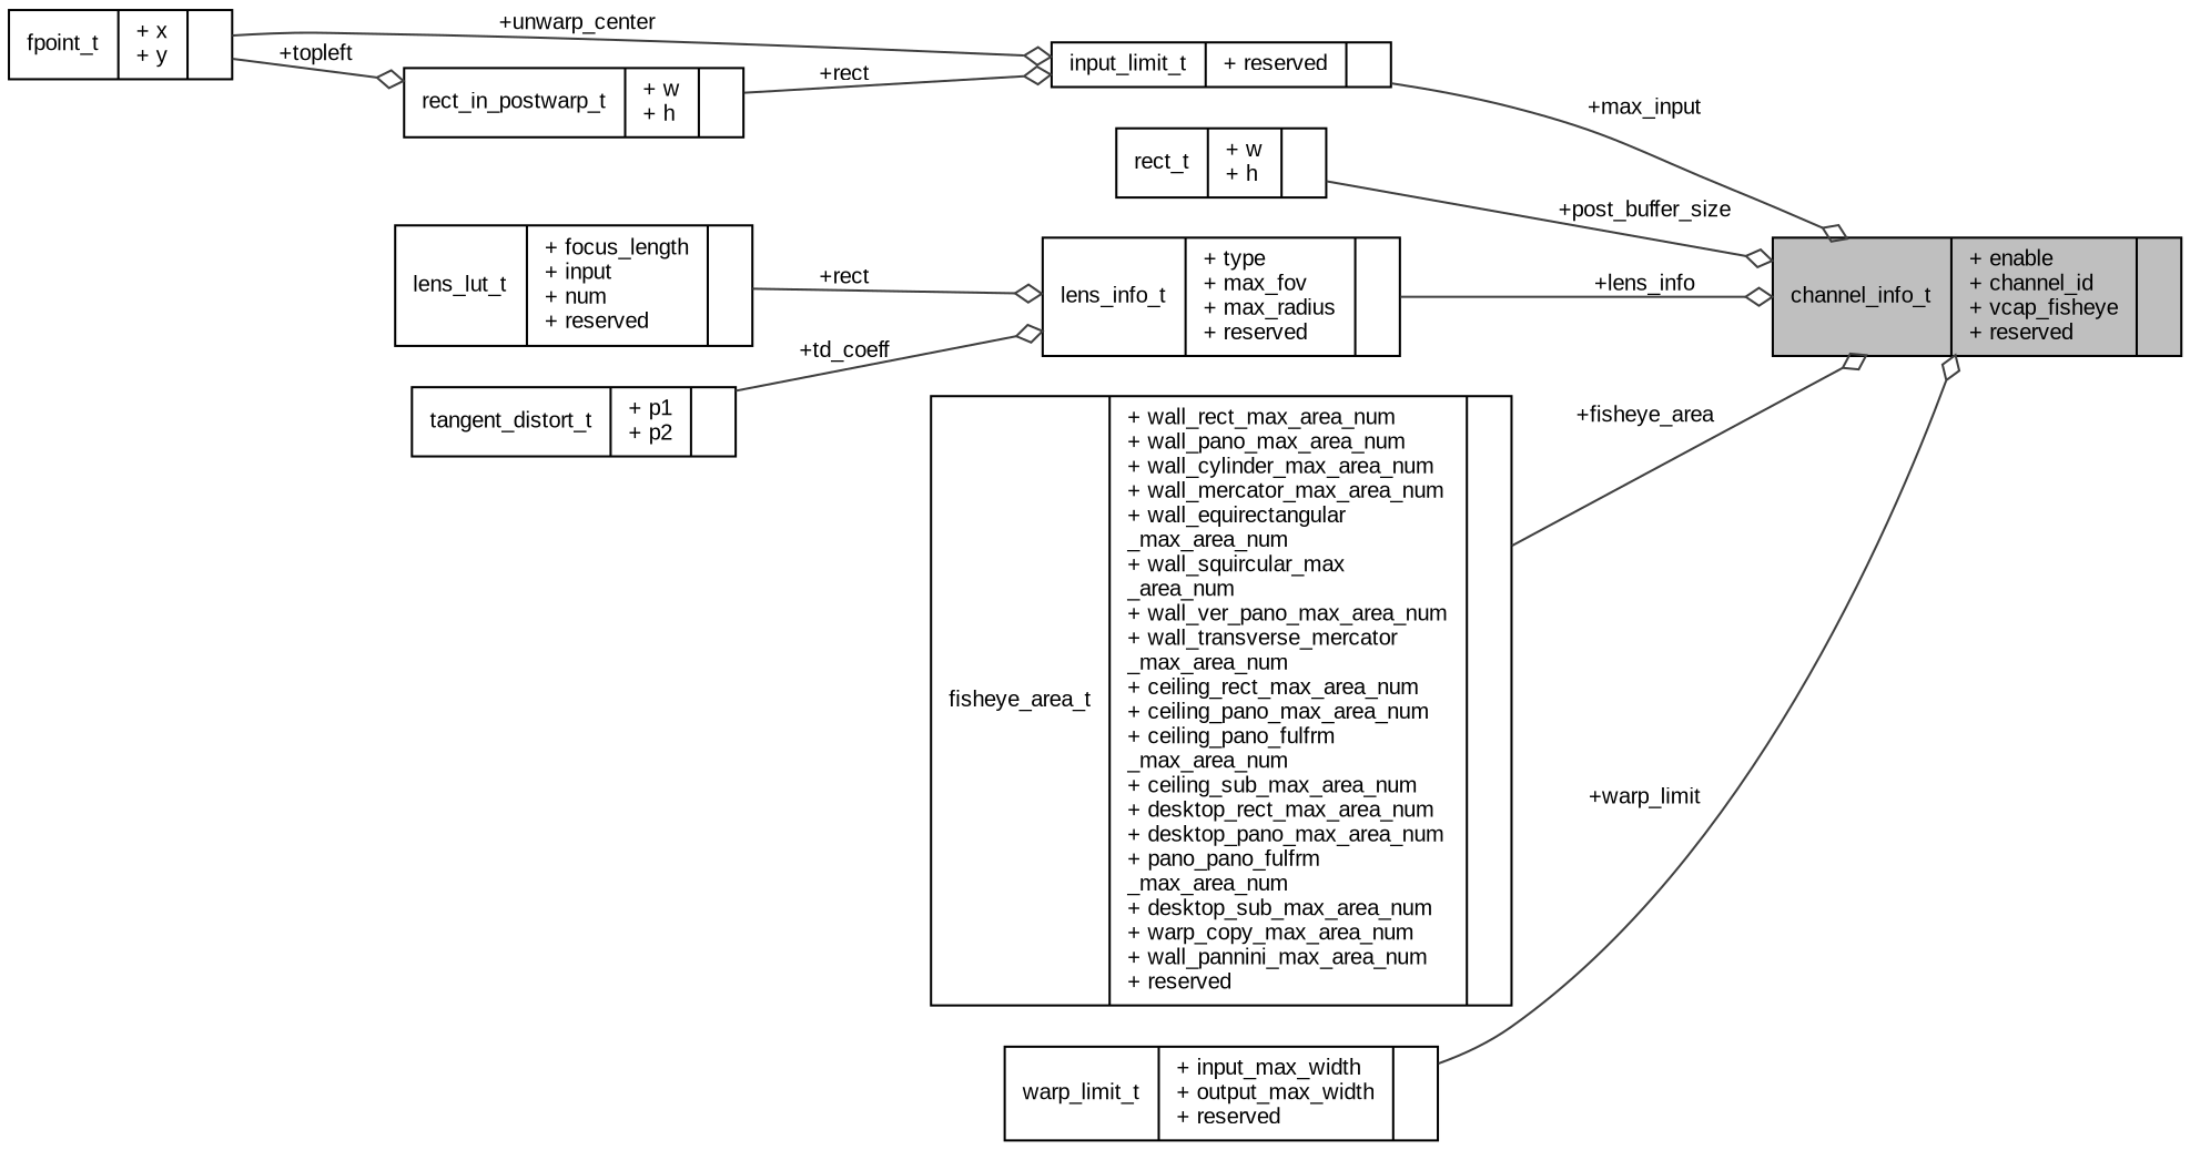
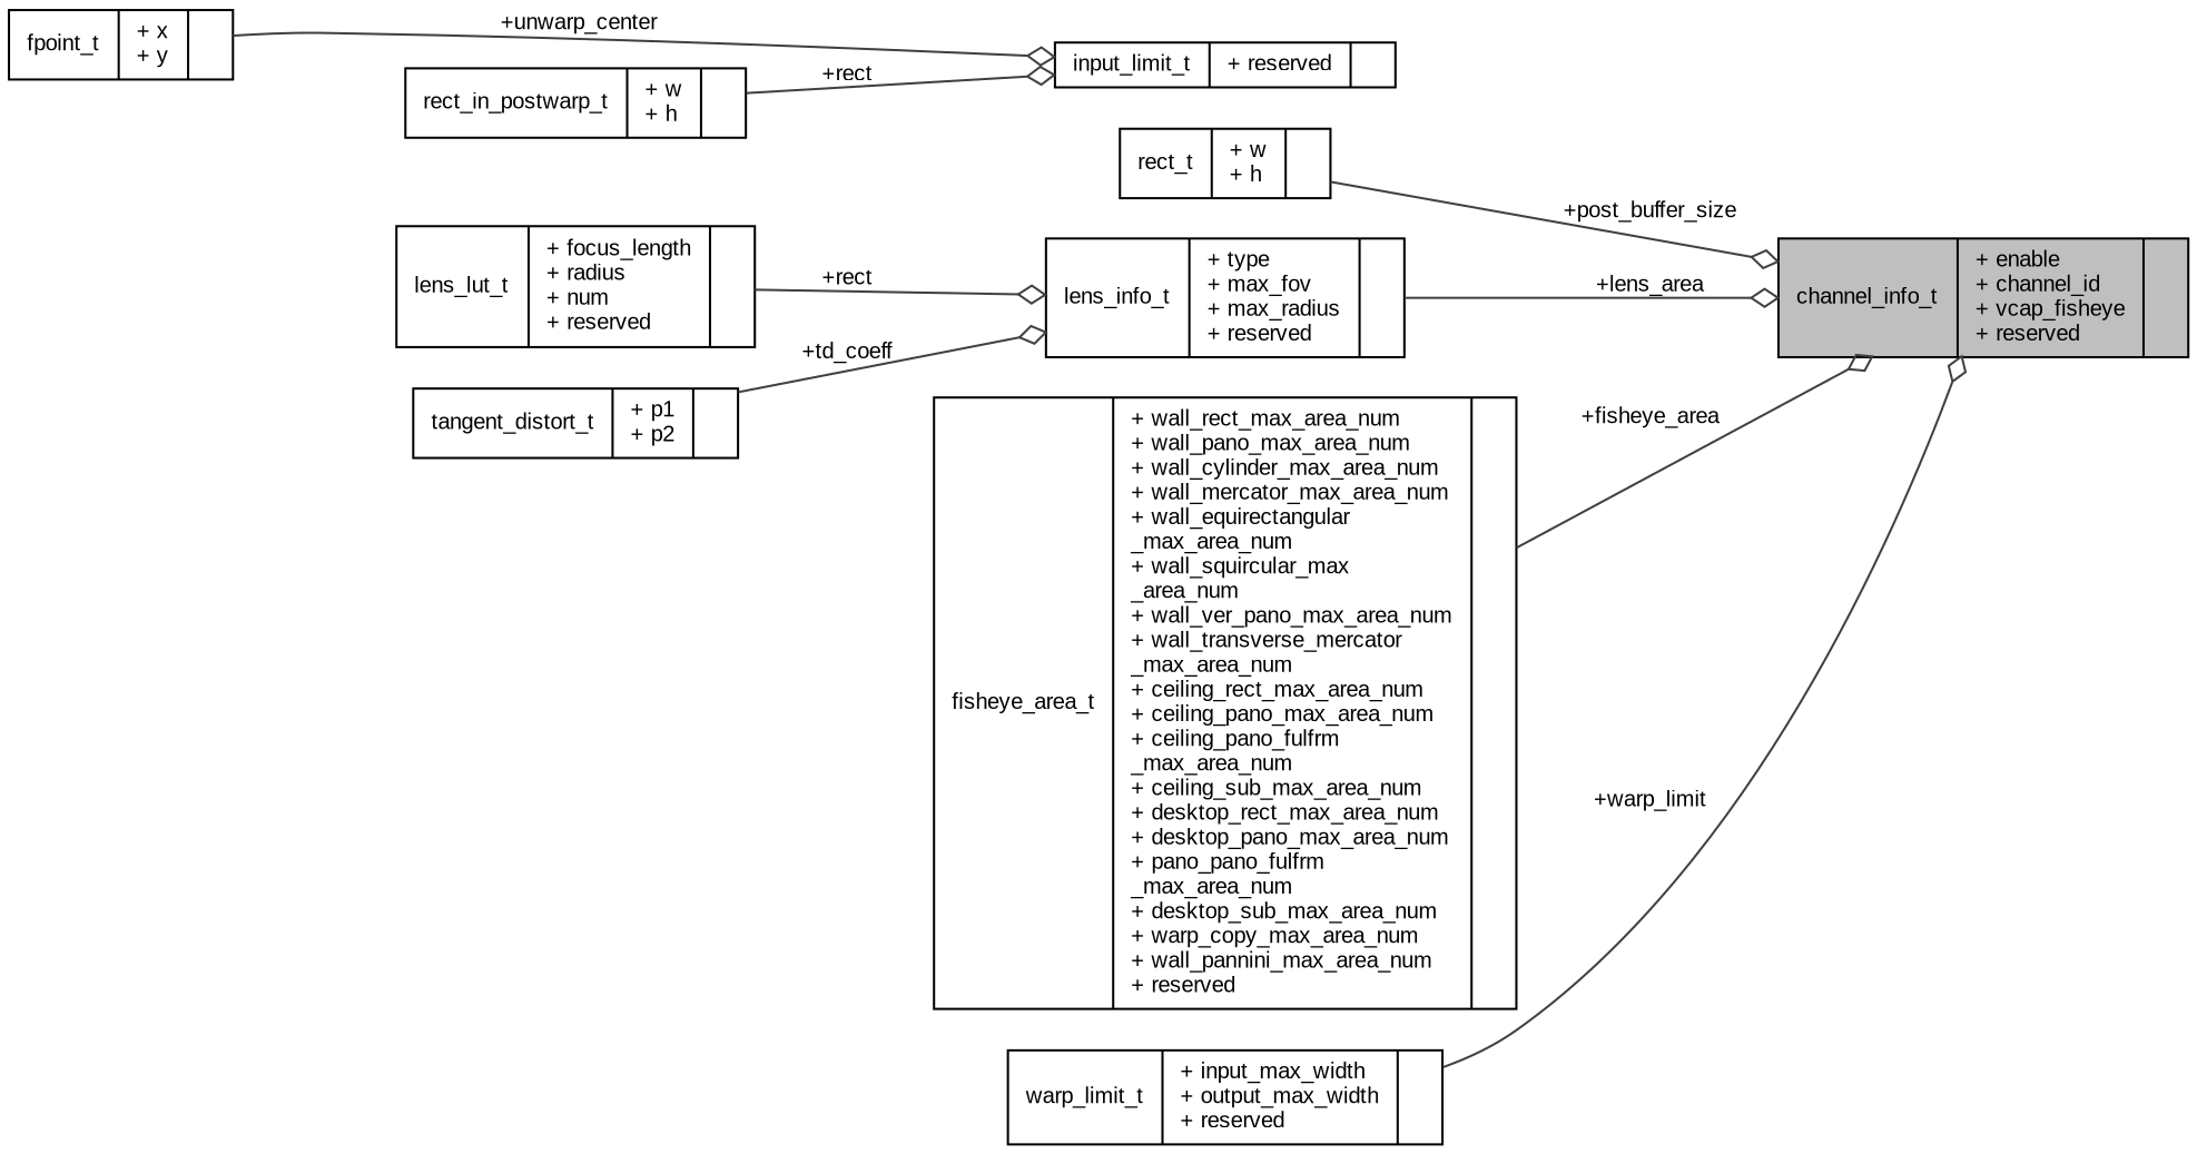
  digraph {
    fontname="Liberation Sans"
    rankdir=LR
    node [color=black fontname="Liberation Sans" fontsize=10 shape=record]
    edge [arrowhead=odiamond color=grey25 fontname="Liberation Sans" fontsize=10 labelfontname=Helvetica labelfontsize=10 style=solid]
    n1 [fillcolor=grey75 fontcolor=black height=0.2 label="{channel_info_t\n|+ enable\l+ channel_id\l+ vcap_fisheye\l+ reserved\l|}" style=filled width=0.4]
    n2 [height=0.2 label="{input_limit_t\n|+ reserved\l|}" width=0.4]
    n3 [height=0.2 label="{rect_in_postwarp_t\n|+ w\l+ h\l|}" width=0.4]
    n4 [height=0.2 label="{fpoint_t\n|+ x\l+ y\l|}" width=0.4]
    n5 [height=0.2 label="{rect_t\n|+ w\l+ h\l|}" width=0.4]
    n6 [height=0.2 label="{lens_info_t\n|+ type\l+ max_fov\l+ max_radius\l+ reserved\l|}" width=0.4]
-   n7 [height=0.2 label="{lens_lut_t\n|+ focus_length\l+ input\l+ num\l+ reserved\l|}" width=0.4]
+   n7 [height=0.2 label="{lens_lut_t\n|+ focus_length\l+ radius\l+ num\l+ reserved\l|}" width=0.4]
    n8 [height=0.2 label="{tangent_distort_t\n|+ p1\l+ p2\l|}" width=0.4]
    n9 [height=0.2 label="{fisheye_area_t\n|+ wall_rect_max_area_num\l+ wall_pano_max_area_num\l+ wall_cylinder_max_area_num\l+ wall_mercator_max_area_num\l+ wall_equirectangular\l_max_area_num\l+ wall_squircular_max\l_area_num\l+ wall_ver_pano_max_area_num\l+ wall_transverse_mercator\l_max_area_num\l+ ceiling_rect_max_area_num\l+ ceiling_pano_max_area_num\l+ ceiling_pano_fulfrm\l_max_area_num\l+ ceiling_sub_max_area_num\l+ desktop_rect_max_area_num\l+ desktop_pano_max_area_num\l+ pano_pano_fulfrm\l_max_area_num\l+ desktop_sub_max_area_num\l+ warp_copy_max_area_num\l+ wall_pannini_max_area_num\l+ reserved\l|}" width=0.4]
    n10 [height=0.2 label="{warp_limit_t\n|+ input_max_width\l+ output_max_width\l+ reserved\l|}" width=0.4]
-   n2 -> n1 [label=" +max_input"]
    n3 -> n2 [label=" +rect"]
    n4 -> n2 [label=" +unwarp_center"]
-   n4 -> n3 [label=" +topleft"]
    n5 -> n1 [label=" +post_buffer_size"]
-   n6 -> n1 [label=" +lens_info"]
+   n6 -> n1 [label=" +lens_area"]
    n7 -> n6 [label=" +rect"]
    n8 -> n6 [label=" +td_coeff"]
    n9 -> n1 [label=" +fisheye_area"]
    n10 -> n1 [label=" +warp_limit"]
  }
